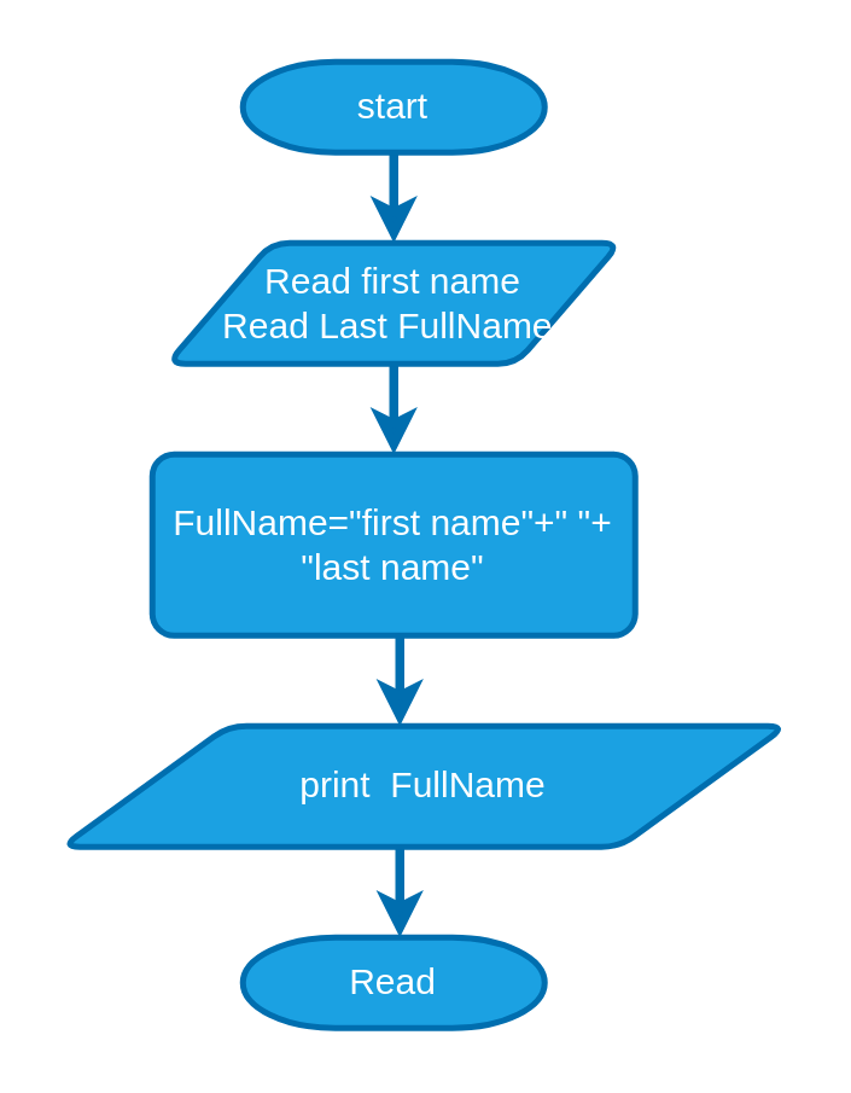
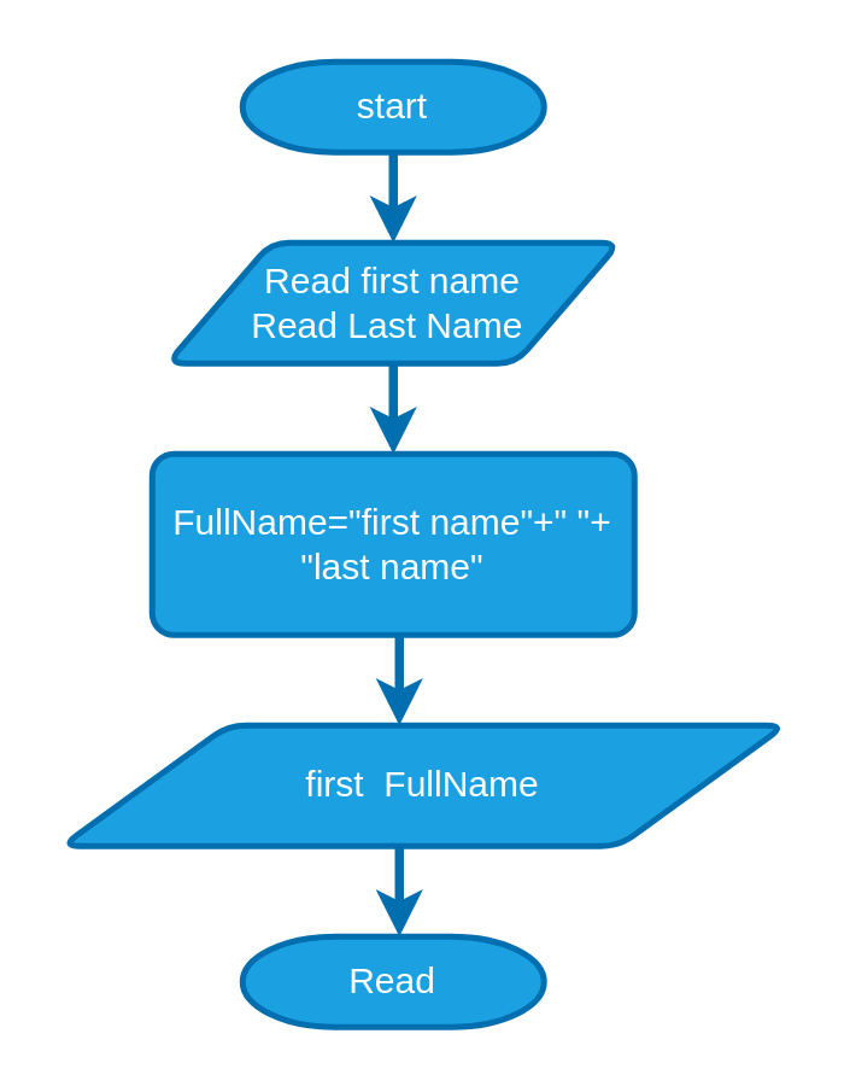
  <mxCell id="0" />
  <mxCell id="1" parent="0" />
  <mxCell id="2" value="" style="edgeStyle=none;html=1;fillColor=#1ba1e2;strokeColor=#006EAF;strokeWidth=3;" edge="1" parent="1" source="3"><mxGeometry relative="1" as="geometry"><mxPoint x="130" y="80" as="targetPoint" /></mxGeometry></mxCell>
  <mxCell id="3" value="start" style="strokeWidth=2;html=1;shape=mxgraph.flowchart.terminator;whiteSpace=wrap;fillColor=#1ba1e2;fontColor=#ffffff;strokeColor=#006EAF;" vertex="1" parent="1"><mxGeometry x="80" y="20" width="100" height="30" as="geometry" /></mxCell>
  <mxCell id="4" value="" style="edgeStyle=none;html=1;strokeWidth=3;fillColor=#1ba1e2;strokeColor=#006EAF;" edge="1" parent="1" source="5" target="6"><mxGeometry relative="1" as="geometry" /></mxCell>
- <mxCell id="5" value="&lt;span style=&quot;&quot;&gt;Read first name&lt;/span&gt;&lt;br style=&quot;&quot;&gt;&lt;span style=&quot;&quot;&gt;Read Last FullName&amp;nbsp;&lt;/span&gt;" style="shape=parallelogram;html=1;strokeWidth=2;perimeter=parallelogramPerimeter;whiteSpace=wrap;rounded=1;arcSize=12;size=0.23;fillColor=#1ba1e2;fontColor=#ffffff;strokeColor=#006EAF;align=center;" vertex="1" parent="1"><mxGeometry x="55" y="80" width="150" height="40" as="geometry" /></mxCell>
+ <mxCell id="5" value="&lt;span style=&quot;&quot;&gt;Read first name&lt;/span&gt;&lt;br style=&quot;&quot;&gt;&lt;span style=&quot;&quot;&gt;Read Last Name&amp;nbsp;&lt;/span&gt;" style="shape=parallelogram;html=1;strokeWidth=2;perimeter=parallelogramPerimeter;whiteSpace=wrap;rounded=1;arcSize=12;size=0.23;fillColor=#1ba1e2;fontColor=#ffffff;strokeColor=#006EAF;align=center;" vertex="1" parent="1"><mxGeometry x="55" y="80" width="150" height="40" as="geometry" /></mxCell>
  <mxCell id="6" value="FullName=&quot;first name&quot;+&quot; &quot;+ &quot;last name&quot;" style="whiteSpace=wrap;html=1;fillColor=#1ba1e2;strokeColor=#006EAF;fontColor=#ffffff;strokeWidth=2;rounded=1;arcSize=12;" vertex="1" parent="1"><mxGeometry x="50" y="150" width="160" height="60" as="geometry" /></mxCell>
  <mxCell id="7" value="" style="edgeStyle=none;html=1;strokeWidth=3;fillColor=#1ba1e2;strokeColor=#006EAF;" edge="1" parent="1"><mxGeometry relative="1" as="geometry"><mxPoint x="132" y="280" as="sourcePoint" /><mxPoint x="132" y="310" as="targetPoint" /></mxGeometry></mxCell>
- <mxCell id="8" value="print&amp;nbsp; FullName" style="shape=parallelogram;html=1;strokeWidth=2;perimeter=parallelogramPerimeter;whiteSpace=wrap;rounded=1;arcSize=12;size=0.23;fillColor=#1ba1e2;fontColor=#ffffff;strokeColor=#006EAF;" vertex="1" parent="1"><mxGeometry x="20" y="240" width="240" height="40" as="geometry" /></mxCell>
+ <mxCell id="8" value="first&amp;nbsp; FullName" style="shape=parallelogram;html=1;strokeWidth=2;perimeter=parallelogramPerimeter;whiteSpace=wrap;rounded=1;arcSize=12;size=0.23;fillColor=#1ba1e2;fontColor=#ffffff;strokeColor=#006EAF;" vertex="1" parent="1"><mxGeometry x="20" y="240" width="240" height="40" as="geometry" /></mxCell>
  <mxCell id="9" value="" style="edgeStyle=none;html=1;strokeWidth=3;fillColor=#1ba1e2;strokeColor=#006EAF;entryX=0.5;entryY=0;entryDx=0;entryDy=0;" edge="1" parent="1"><mxGeometry relative="1" as="geometry"><mxPoint x="132" y="210" as="sourcePoint" /><mxPoint x="132" y="240" as="targetPoint" /></mxGeometry></mxCell>
  <mxCell id="10" value="Read" style="strokeWidth=2;html=1;shape=mxgraph.flowchart.terminator;whiteSpace=wrap;fillColor=#1ba1e2;fontColor=#ffffff;strokeColor=#006EAF;" vertex="1" parent="1"><mxGeometry x="80" y="310" width="100" height="30" as="geometry" /></mxCell>
